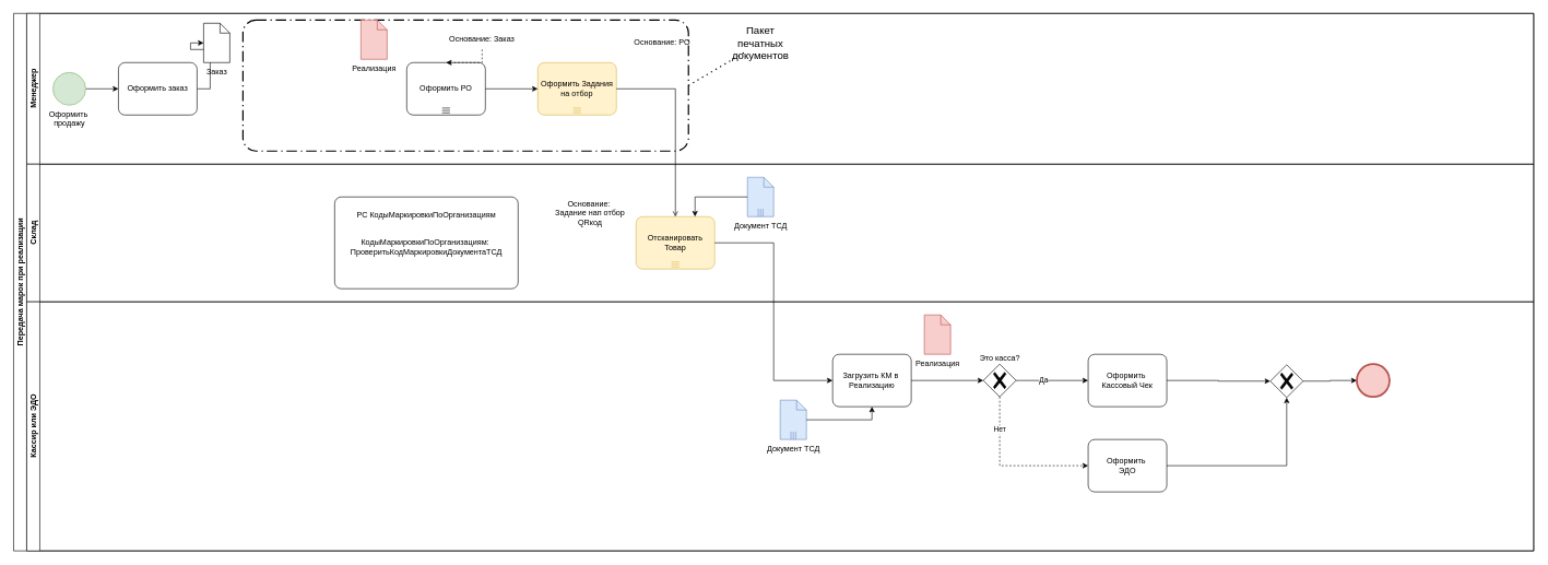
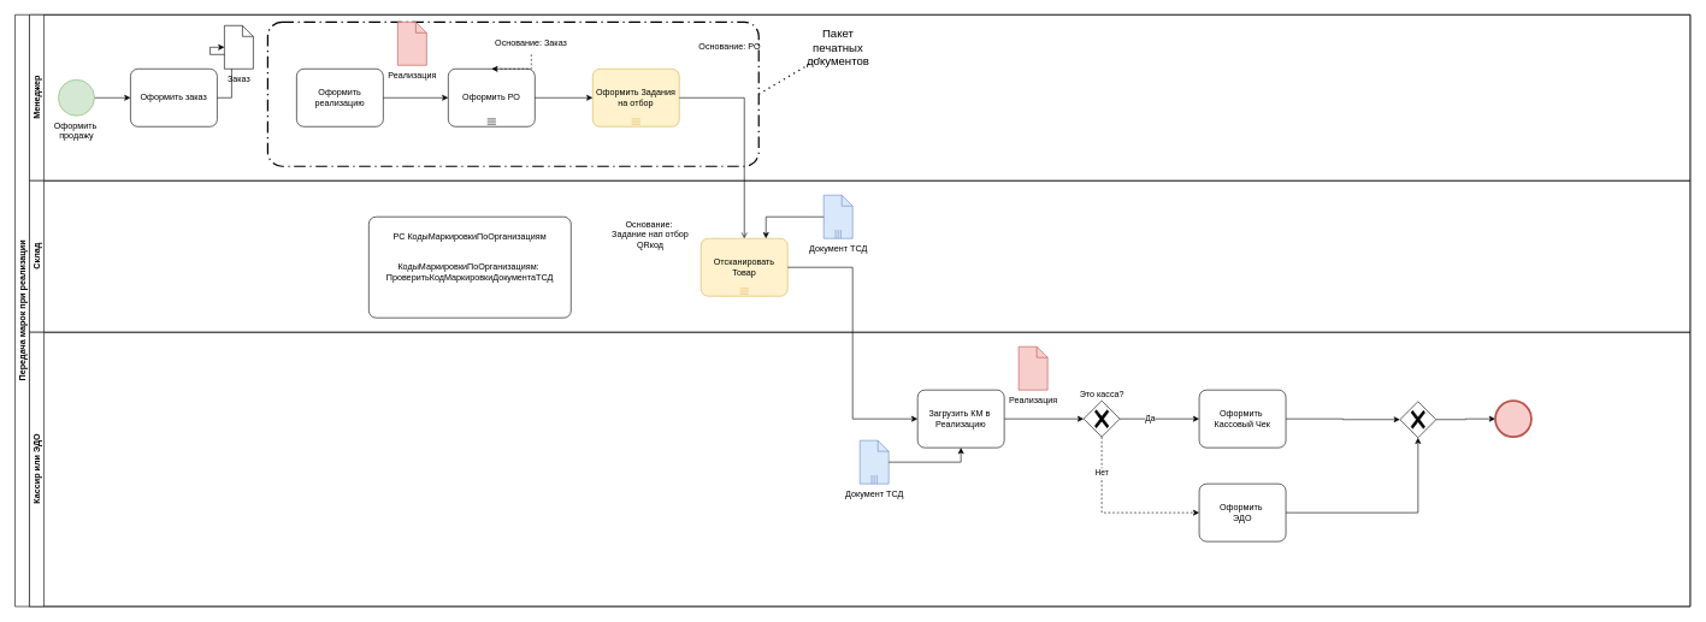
  <mxCell id="0" />
  <mxCell id="1" parent="0" />
  <mxCell id="2" value="Передача марок при реализации" style="swimlane;html=1;childLayout=stackLayout;resizeParent=1;resizeParentMax=0;horizontal=0;startSize=20;horizontalStack=0;whiteSpace=wrap;" parent="1" vertex="1"><mxGeometry x="20" y="20" width="2320" height="820" as="geometry" /></mxCell>
  <mxCell id="3" value="Менеджер" style="swimlane;html=1;startSize=20;horizontal=0;" parent="2" vertex="1"><mxGeometry x="20" width="2300" height="230" as="geometry" /></mxCell>
  <mxCell id="4" value="" style="points=[[0.25,0,0],[0.5,0,0],[0.75,0,0],[1,0.25,0],[1,0.5,0],[1,0.75,0],[0.75,1,0],[0.5,1,0],[0.25,1,0],[0,0.75,0],[0,0.5,0],[0,0.25,0]];rounded=1;arcSize=10;dashed=1;fillColor=none;gradientColor=none;dashPattern=8 3 1 3;strokeWidth=2;whiteSpace=wrap;html=1;" parent="3" vertex="1"><mxGeometry x="330" y="10" width="680" height="200" as="geometry" /></mxCell>
  <mxCell id="5" style="edgeStyle=orthogonalEdgeStyle;rounded=0;orthogonalLoop=1;jettySize=auto;html=1;" parent="3" source="6" target="8" edge="1"><mxGeometry relative="1" as="geometry" /></mxCell>
  <mxCell id="6" value="Оформить&amp;nbsp;&lt;div&gt;продажу&lt;/div&gt;" style="points=[[0.145,0.145,0],[0.5,0,0],[0.855,0.145,0],[1,0.5,0],[0.855,0.855,0],[0.5,1,0],[0.145,0.855,0],[0,0.5,0]];shape=mxgraph.bpmn.event;html=1;verticalLabelPosition=bottom;labelBackgroundColor=#ffffff;verticalAlign=top;align=center;perimeter=ellipsePerimeter;outlineConnect=0;aspect=fixed;outline=standard;symbol=general;fillColor=#d5e8d4;strokeColor=#82b366;" parent="3" vertex="1"><mxGeometry x="40" y="90" width="50" height="50" as="geometry" /></mxCell>
  <mxCell id="7" style="edgeStyle=orthogonalEdgeStyle;rounded=0;orthogonalLoop=1;jettySize=auto;html=1;" parent="3" source="8" target="10" edge="1"><mxGeometry relative="1" as="geometry" /></mxCell>
  <mxCell id="8" value="Оформить заказ" style="points=[[0.25,0,0],[0.5,0,0],[0.75,0,0],[1,0.25,0],[1,0.5,0],[1,0.75,0],[0.75,1,0],[0.5,1,0],[0.25,1,0],[0,0.75,0],[0,0.5,0],[0,0.25,0]];shape=mxgraph.bpmn.task;whiteSpace=wrap;rectStyle=rounded;size=10;html=1;container=1;expand=0;collapsible=0;taskMarker=abstract;" parent="3" vertex="1"><mxGeometry x="140" y="75" width="120" height="80" as="geometry" /></mxCell>
+ <mxCell id="9" value="Оформить реализацию" style="points=[[0.25,0,0],[0.5,0,0],[0.75,0,0],[1,0.25,0],[1,0.5,0],[1,0.75,0],[0.75,1,0],[0.5,1,0],[0.25,1,0],[0,0.75,0],[0,0.5,0],[0,0.25,0]];shape=mxgraph.bpmn.task;whiteSpace=wrap;rectStyle=rounded;size=10;html=1;container=1;expand=0;collapsible=0;taskMarker=abstract;" parent="3" vertex="1"><mxGeometry x="370" y="75" width="120" height="80" as="geometry" /></mxCell>
  <mxCell id="10" value="Заказ" style="shape=mxgraph.bpmn.data;labelPosition=center;verticalLabelPosition=bottom;align=center;verticalAlign=top;size=15;html=1;" parent="3" vertex="1"><mxGeometry x="270" y="15" width="40" height="60" as="geometry" /></mxCell>
  <mxCell id="11" value="Реализация" style="shape=mxgraph.bpmn.data;labelPosition=center;verticalLabelPosition=bottom;align=center;verticalAlign=top;size=15;html=1;fillColor=#f8cecc;strokeColor=#b85450;" parent="3" vertex="1"><mxGeometry x="510" y="10" width="40" height="60" as="geometry" /></mxCell>
  <mxCell id="12" value="Оформить РО" style="points=[[0.25,0,0],[0.5,0,0],[0.75,0,0],[1,0.25,0],[1,0.5,0],[1,0.75,0],[0.75,1,0],[0.5,1,0],[0.25,1,0],[0,0.75,0],[0,0.5,0],[0,0.25,0]];shape=mxgraph.bpmn.task;whiteSpace=wrap;rectStyle=rounded;size=10;html=1;container=1;expand=0;collapsible=0;taskMarker=abstract;isLoopMultiSeq=1;" parent="3" vertex="1"><mxGeometry x="580" y="75" width="120" height="80" as="geometry" /></mxCell>
+ <mxCell id="13" style="edgeStyle=orthogonalEdgeStyle;rounded=0;orthogonalLoop=1;jettySize=auto;html=1;entryX=0;entryY=0.5;entryDx=0;entryDy=0;entryPerimeter=0;" parent="3" source="9" target="12" edge="1"><mxGeometry relative="1" as="geometry"><mxPoint x="570.0" y="345" as="targetPoint" /></mxGeometry></mxCell>
  <mxCell id="14" value="Оформить Задания&lt;div&gt;на отбор&lt;/div&gt;" style="points=[[0.25,0,0],[0.5,0,0],[0.75,0,0],[1,0.25,0],[1,0.5,0],[1,0.75,0],[0.75,1,0],[0.5,1,0],[0.25,1,0],[0,0.75,0],[0,0.5,0],[0,0.25,0]];shape=mxgraph.bpmn.task;whiteSpace=wrap;rectStyle=rounded;size=10;html=1;container=1;expand=0;collapsible=0;taskMarker=abstract;isLoopMultiSeq=1;fillColor=#fff2cc;strokeColor=#d6b656;" parent="3" vertex="1"><mxGeometry x="780" y="75" width="120" height="80" as="geometry" /></mxCell>
  <mxCell id="15" style="edgeStyle=orthogonalEdgeStyle;rounded=0;orthogonalLoop=1;jettySize=auto;html=1;" parent="3" source="12" target="14" edge="1"><mxGeometry relative="1" as="geometry" /></mxCell>
  <mxCell id="16" value="Основание: Заказ" style="text;html=1;strokeColor=none;fillColor=none;align=center;verticalAlign=middle;whiteSpace=wrap;rounded=0;" parent="3" vertex="1"><mxGeometry x="635" y="25" width="120" height="30" as="geometry" /></mxCell>
  <mxCell id="17" style="edgeStyle=orthogonalEdgeStyle;rounded=0;orthogonalLoop=1;jettySize=auto;html=1;dashed=1;" parent="3" source="16" target="12" edge="1"><mxGeometry relative="1" as="geometry"><mxPoint x="630.0" y="305" as="targetPoint" /></mxGeometry></mxCell>
  <mxCell id="18" value="Основание: РО" style="text;html=1;strokeColor=none;fillColor=none;align=center;verticalAlign=middle;whiteSpace=wrap;rounded=0;" parent="3" vertex="1"><mxGeometry x="910" y="30" width="120" height="30" as="geometry" /></mxCell>
  <mxCell id="19" value="Пакет печатных документов" style="text;html=1;strokeColor=none;fillColor=none;align=center;verticalAlign=middle;whiteSpace=wrap;rounded=0;fontSize=16;" parent="3" vertex="1"><mxGeometry x="1080" y="30" width="80" height="30" as="geometry" /></mxCell>
  <mxCell id="20" value="" style="endArrow=none;dashed=1;html=1;dashPattern=1 3;strokeWidth=2;rounded=0;exitX=1;exitY=0.5;exitDx=0;exitDy=0;exitPerimeter=0;" parent="3" source="4" target="19" edge="1"><mxGeometry width="50" height="50" relative="1" as="geometry"><mxPoint x="1060" y="520" as="sourcePoint" /><mxPoint x="1110" y="470" as="targetPoint" /></mxGeometry></mxCell>
  <mxCell id="21" value="Склад" style="swimlane;html=1;startSize=20;horizontal=0;" parent="2" vertex="1"><mxGeometry x="20" y="230" width="2300" height="210" as="geometry" /></mxCell>
  <mxCell id="22" value="Отсканировать Товар" style="points=[[0.25,0,0],[0.5,0,0],[0.75,0,0],[1,0.25,0],[1,0.5,0],[1,0.75,0],[0.75,1,0],[0.5,1,0],[0.25,1,0],[0,0.75,0],[0,0.5,0],[0,0.25,0]];shape=mxgraph.bpmn.task;whiteSpace=wrap;rectStyle=rounded;size=10;html=1;container=1;expand=0;collapsible=0;taskMarker=abstract;isLoopMultiSeq=1;fillColor=#fff2cc;strokeColor=#d6b656;" parent="21" vertex="1"><mxGeometry x="930" y="80" width="120" height="80" as="geometry" /></mxCell>
  <mxCell id="23" value="Основание:&amp;nbsp;&lt;div&gt;Задание нап отбор&lt;/div&gt;&lt;div&gt;QRкод&lt;/div&gt;" style="text;html=1;strokeColor=none;fillColor=none;align=center;verticalAlign=middle;whiteSpace=wrap;rounded=0;" parent="21" vertex="1"><mxGeometry x="800" y="20" width="120" height="110" as="geometry" /></mxCell>
  <mxCell id="24" value="Документ ТСД" style="shape=mxgraph.bpmn.data;labelPosition=center;verticalLabelPosition=bottom;align=center;verticalAlign=top;size=15;html=1;bpmnTransferType=none;isCollection=1;fillColor=#dae8fc;strokeColor=#6c8ebf;" parent="21" vertex="1"><mxGeometry x="1100" y="20" width="40" height="60" as="geometry" /></mxCell>
  <mxCell id="25" style="edgeStyle=orthogonalEdgeStyle;rounded=0;orthogonalLoop=1;jettySize=auto;html=1;entryX=0.75;entryY=0;entryDx=0;entryDy=0;entryPerimeter=0;" parent="21" source="24" target="22" edge="1"><mxGeometry relative="1" as="geometry" /></mxCell>
  <mxCell id="26" value="РС КодыМаркировкиПоОрганизациям&lt;div&gt;&lt;br&gt;&lt;/div&gt;&lt;div&gt;&lt;br&gt;&lt;/div&gt;&lt;div&gt;КодыМаркировкиПоОрганизациям:&amp;nbsp;&lt;/div&gt;&lt;div&gt;ПроверитьКодМаркировкиДокументаТСД&lt;br&gt;&lt;/div&gt;&lt;div&gt;&lt;br&gt;&lt;/div&gt;&lt;div&gt;&lt;br&gt;&lt;/div&gt;" style="points=[[0.25,0,0],[0.5,0,0],[0.75,0,0],[1,0.25,0],[1,0.5,0],[1,0.75,0],[0.75,1,0],[0.5,1,0],[0.25,1,0],[0,0.75,0],[0,0.5,0],[0,0.25,0]];shape=mxgraph.bpmn.task;whiteSpace=wrap;rectStyle=rounded;size=10;html=1;container=1;expand=0;collapsible=0;taskMarker=abstract;" parent="21" vertex="1"><mxGeometry x="470" y="50" width="280" height="140" as="geometry" /></mxCell>
  <mxCell id="27" value="Кассир или ЭДО" style="swimlane;html=1;startSize=20;horizontal=0;" parent="2" vertex="1"><mxGeometry x="20" y="440" width="2300" height="380" as="geometry" /></mxCell>
  <mxCell id="28" style="edgeStyle=orthogonalEdgeStyle;rounded=0;orthogonalLoop=1;jettySize=auto;html=1;" parent="27" source="29" target="33" edge="1"><mxGeometry relative="1" as="geometry" /></mxCell>
  <mxCell id="29" value="Загрузить КМ в&amp;nbsp;&lt;div&gt;Реализацию&lt;/div&gt;" style="points=[[0.25,0,0],[0.5,0,0],[0.75,0,0],[1,0.25,0],[1,0.5,0],[1,0.75,0],[0.75,1,0],[0.5,1,0],[0.25,1,0],[0,0.75,0],[0,0.5,0],[0,0.25,0]];shape=mxgraph.bpmn.task;whiteSpace=wrap;rectStyle=rounded;size=10;html=1;container=1;expand=0;collapsible=0;taskMarker=abstract;" parent="27" vertex="1"><mxGeometry x="1230" y="80" width="120" height="80" as="geometry" /></mxCell>
  <mxCell id="30" value="Реализация" style="shape=mxgraph.bpmn.data;labelPosition=center;verticalLabelPosition=bottom;align=center;verticalAlign=top;size=15;html=1;fillColor=#f8cecc;strokeColor=#b85450;" parent="27" vertex="1"><mxGeometry x="1370" y="20" width="40" height="60" as="geometry" /></mxCell>
  <mxCell id="31" style="edgeStyle=orthogonalEdgeStyle;rounded=0;orthogonalLoop=1;jettySize=auto;html=1;" parent="27" source="33" target="34" edge="1"><mxGeometry relative="1" as="geometry" /></mxCell>
  <mxCell id="32" value="Да" style="edgeLabel;html=1;align=center;verticalAlign=middle;resizable=0;points=[];" parent="31" vertex="1" connectable="0"><mxGeometry x="-0.251" y="1" relative="1" as="geometry"><mxPoint as="offset" /></mxGeometry></mxCell>
  <mxCell id="33" value="Это касса?" style="points=[[0.25,0.25,0],[0.5,0,0],[0.75,0.25,0],[1,0.5,0],[0.75,0.75,0],[0.5,1,0],[0.25,0.75,0],[0,0.5,0]];shape=mxgraph.bpmn.gateway2;html=1;verticalLabelPosition=top;labelBackgroundColor=#ffffff;verticalAlign=bottom;align=center;perimeter=rhombusPerimeter;outlineConnect=0;outline=none;symbol=none;gwType=exclusive;labelPosition=center;" parent="27" vertex="1"><mxGeometry x="1460" y="95" width="50" height="50" as="geometry" /></mxCell>
  <mxCell id="34" value="Оформить&amp;nbsp;&lt;div&gt;Кассовый Чек&lt;/div&gt;" style="points=[[0.25,0,0],[0.5,0,0],[0.75,0,0],[1,0.25,0],[1,0.5,0],[1,0.75,0],[0.75,1,0],[0.5,1,0],[0.25,1,0],[0,0.75,0],[0,0.5,0],[0,0.25,0]];shape=mxgraph.bpmn.task;whiteSpace=wrap;rectStyle=rounded;size=10;html=1;container=1;expand=0;collapsible=0;taskMarker=abstract;" parent="27" vertex="1"><mxGeometry x="1620" y="80" width="120" height="80" as="geometry" /></mxCell>
  <mxCell id="35" value="Оформить&amp;nbsp;&lt;div&gt;ЭДО&lt;/div&gt;" style="points=[[0.25,0,0],[0.5,0,0],[0.75,0,0],[1,0.25,0],[1,0.5,0],[1,0.75,0],[0.75,1,0],[0.5,1,0],[0.25,1,0],[0,0.75,0],[0,0.5,0],[0,0.25,0]];shape=mxgraph.bpmn.task;whiteSpace=wrap;rectStyle=rounded;size=10;html=1;container=1;expand=0;collapsible=0;taskMarker=abstract;" parent="27" vertex="1"><mxGeometry x="1620" y="210" width="120" height="80" as="geometry" /></mxCell>
  <mxCell id="36" style="edgeStyle=orthogonalEdgeStyle;rounded=0;orthogonalLoop=1;jettySize=auto;html=1;entryX=0;entryY=0.5;entryDx=0;entryDy=0;entryPerimeter=0;dashed=1;" parent="27" source="33" target="35" edge="1"><mxGeometry relative="1" as="geometry"><Array as="points"><mxPoint x="1485" y="250" /></Array></mxGeometry></mxCell>
  <mxCell id="37" value="Нет" style="edgeLabel;html=1;align=center;verticalAlign=middle;resizable=0;points=[];" parent="36" vertex="1" connectable="0"><mxGeometry x="-0.588" y="-1" relative="1" as="geometry"><mxPoint as="offset" /></mxGeometry></mxCell>
  <mxCell id="38" style="edgeStyle=orthogonalEdgeStyle;rounded=0;orthogonalLoop=1;jettySize=auto;html=1;" parent="27" source="39" target="42" edge="1"><mxGeometry relative="1" as="geometry" /></mxCell>
  <mxCell id="39" value="" style="points=[[0.25,0.25,0],[0.5,0,0],[0.75,0.25,0],[1,0.5,0],[0.75,0.75,0],[0.5,1,0],[0.25,0.75,0],[0,0.5,0]];shape=mxgraph.bpmn.gateway2;html=1;verticalLabelPosition=bottom;labelBackgroundColor=#ffffff;verticalAlign=top;align=center;perimeter=rhombusPerimeter;outlineConnect=0;outline=none;symbol=none;gwType=exclusive;" parent="27" vertex="1"><mxGeometry x="1898" y="96" width="50" height="50" as="geometry" /></mxCell>
  <mxCell id="40" style="edgeStyle=orthogonalEdgeStyle;rounded=0;orthogonalLoop=1;jettySize=auto;html=1;entryX=0.5;entryY=1;entryDx=0;entryDy=0;entryPerimeter=0;" parent="27" source="35" target="39" edge="1"><mxGeometry relative="1" as="geometry" /></mxCell>
  <mxCell id="41" style="edgeStyle=orthogonalEdgeStyle;rounded=0;orthogonalLoop=1;jettySize=auto;html=1;entryX=0;entryY=0.5;entryDx=0;entryDy=0;entryPerimeter=0;" parent="27" source="34" target="39" edge="1"><mxGeometry relative="1" as="geometry" /></mxCell>
  <mxCell id="42" value="" style="points=[[0.145,0.145,0],[0.5,0,0],[0.855,0.145,0],[1,0.5,0],[0.855,0.855,0],[0.5,1,0],[0.145,0.855,0],[0,0.5,0]];shape=mxgraph.bpmn.event;html=1;verticalLabelPosition=bottom;labelBackgroundColor=#ffffff;verticalAlign=top;align=center;perimeter=ellipsePerimeter;outlineConnect=0;aspect=fixed;outline=end;symbol=terminate2;fillColor=#f8cecc;strokeColor=#b85450;" parent="27" vertex="1"><mxGeometry x="2030" y="95" width="50" height="50" as="geometry" /></mxCell>
  <mxCell id="43" value="Документ ТСД" style="shape=mxgraph.bpmn.data;labelPosition=center;verticalLabelPosition=bottom;align=center;verticalAlign=top;size=15;html=1;bpmnTransferType=none;isCollection=1;fillColor=#dae8fc;strokeColor=#6c8ebf;" parent="27" vertex="1"><mxGeometry x="1150" y="150" width="40" height="60" as="geometry" /></mxCell>
  <mxCell id="44" style="edgeStyle=orthogonalEdgeStyle;rounded=0;orthogonalLoop=1;jettySize=auto;html=1;entryX=0.5;entryY=1;entryDx=0;entryDy=0;entryPerimeter=0;" parent="27" source="43" target="29" edge="1"><mxGeometry relative="1" as="geometry" /></mxCell>
  <mxCell id="45" style="edgeStyle=orthogonalEdgeStyle;rounded=0;orthogonalLoop=1;jettySize=auto;html=1;entryX=0;entryY=0.5;entryDx=0;entryDy=0;entryPerimeter=0;" parent="2" source="22" target="29" edge="1"><mxGeometry relative="1" as="geometry"><mxPoint x="1205" y="560" as="targetPoint" /></mxGeometry></mxCell>
  <mxCell id="46" style="edgeStyle=orthogonalEdgeStyle;rounded=0;orthogonalLoop=1;jettySize=auto;html=1;endArrow=open;" parent="2" source="14" target="22" edge="1"><mxGeometry relative="1" as="geometry" /></mxCell>
